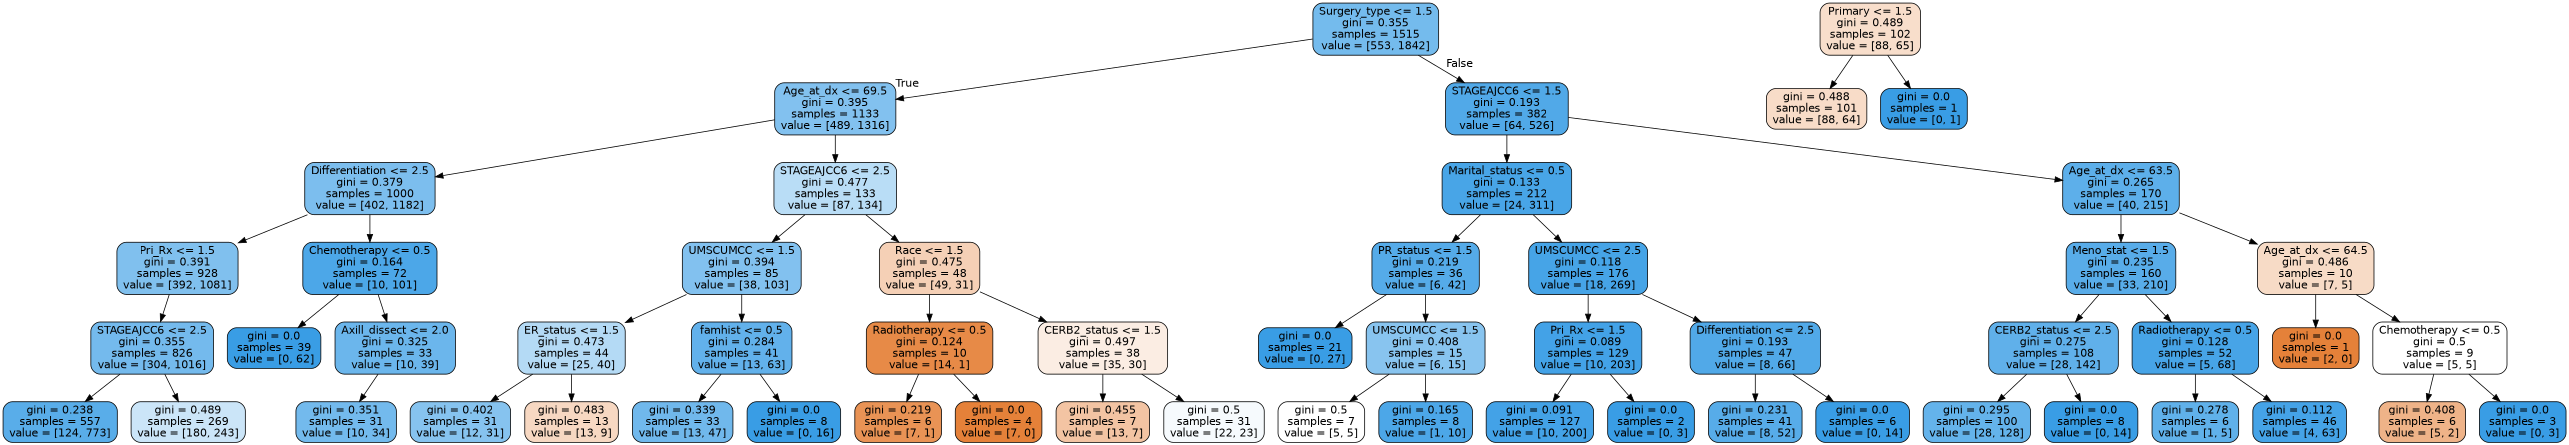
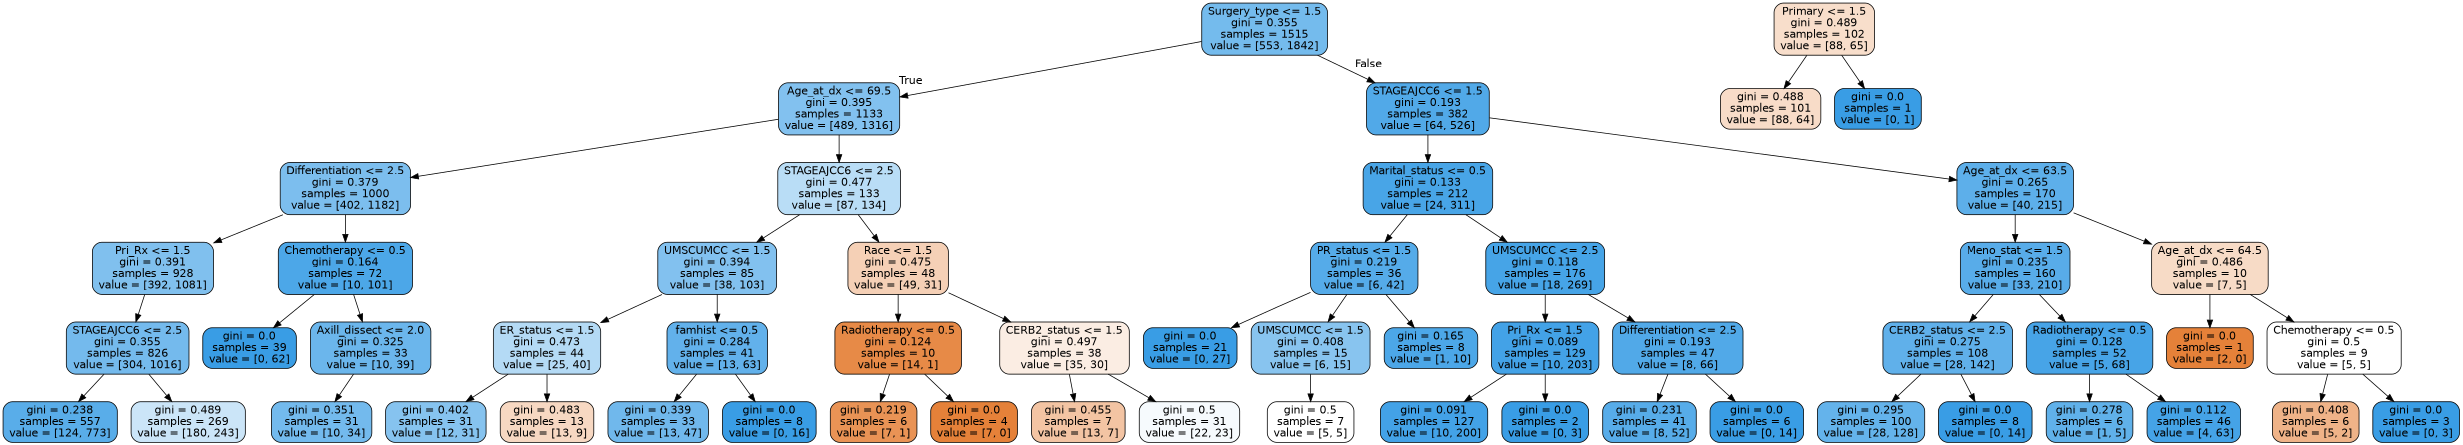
  digraph {
    node [color=black fillcolor="#399de5ff" fontname=helvetica shape=box style="filled, rounded"]
    edge [fontname=helvetica]
    n1 [fillcolor="#399de5b2" label="Surgery_type <= 1.5\ngini = 0.355\nsamples = 1515\nvalue = [553, 1842]"]
    n2 [fillcolor="#399de5a0" label="Age_at_dx <= 69.5\ngini = 0.395\nsamples = 1133\nvalue = [489, 1316]"]
    n3 [fillcolor="#399de5e0" label="STAGEAJCC6 <= 1.5\ngini = 0.193\nsamples = 382\nvalue = [64, 526]"]
    n4 [fillcolor="#399de5a8" label="Differentiation <= 2.5\ngini = 0.379\nsamples = 1000\nvalue = [402, 1182]"]
    n5 [fillcolor="#399de559" label="STAGEAJCC6 <= 2.5\ngini = 0.477\nsamples = 133\nvalue = [87, 134]"]
    n6 [fillcolor="#399de5eb" label="Marital_status <= 0.5\ngini = 0.133\nsamples = 212\nvalue = [24, 311]"]
    n7 [fillcolor="#399de5d0" label="Age_at_dx <= 63.5\ngini = 0.265\nsamples = 170\nvalue = [40, 215]"]
    n8 [fillcolor="#399de5a3" label="Pri_Rx <= 1.5\ngini = 0.391\nsamples = 928\nvalue = [392, 1081]"]
    n9 [fillcolor="#399de5e6" label="Chemotherapy <= 0.5\ngini = 0.164\nsamples = 72\nvalue = [10, 101]"]
    n10 [fillcolor="#399de5a1" label="UMSCUMCC <= 1.5\ngini = 0.394\nsamples = 85\nvalue = [38, 103]"]
    n11 [fillcolor="#e581395e" label="Race <= 1.5\ngini = 0.475\nsamples = 48\nvalue = [49, 31]"]
    n12 [fillcolor="#399de5b3" label="STAGEAJCC6 <= 2.5\ngini = 0.355\nsamples = 826\nvalue = [304, 1016]"]
    n13 [label="gini = 0.0\nsamples = 39\nvalue = [0, 62]"]
    n14 [fillcolor="#399de5be" label="Axill_dissect <= 2.0\ngini = 0.325\nsamples = 33\nvalue = [10, 39]"]
    n15 [fillcolor="#399de5d6" label="gini = 0.238\nsamples = 557\nvalue = [124, 773]"]
    n16 [fillcolor="#399de542" label="gini = 0.489\nsamples = 269\nvalue = [180, 243]"]
    n17 [fillcolor="#e5813943" label="Primary <= 1.5\ngini = 0.489\nsamples = 102\nvalue = [88, 65]"]
    n18 [fillcolor="#e5813946" label="gini = 0.488\nsamples = 101\nvalue = [88, 64]"]
    n19 [label="gini = 0.0\nsamples = 1\nvalue = [0, 1]"]
    n20 [fillcolor="#399de5b4" label="gini = 0.351\nsamples = 31\nvalue = [10, 34]"]
    n21 [fillcolor="#399de560" label="ER_status <= 1.5\ngini = 0.473\nsamples = 44\nvalue = [25, 40]"]
    n22 [fillcolor="#399de5ca" label="famhist <= 0.5\ngini = 0.284\nsamples = 41\nvalue = [13, 63]"]
    n23 [fillcolor="#e58139ed" label="Radiotherapy <= 0.5\ngini = 0.124\nsamples = 10\nvalue = [14, 1]"]
    n24 [fillcolor="#e5813924" label="CERB2_status <= 1.5\ngini = 0.497\nsamples = 38\nvalue = [35, 30]"]
    n25 [fillcolor="#399de59c" label="gini = 0.402\nsamples = 31\nvalue = [12, 31]"]
    n26 [fillcolor="#e581394e" label="gini = 0.483\nsamples = 13\nvalue = [13, 9]"]
    n27 [fillcolor="#399de5b8" label="gini = 0.339\nsamples = 33\nvalue = [13, 47]"]
    n28 [label="gini = 0.0\nsamples = 8\nvalue = [0, 16]"]
    n29 [fillcolor="#e58139db" label="gini = 0.219\nsamples = 6\nvalue = [7, 1]"]
    n30 [fillcolor="#e58139ff" label="gini = 0.0\nsamples = 4\nvalue = [7, 0]"]
    n31 [fillcolor="#e5813976" label="gini = 0.455\nsamples = 7\nvalue = [13, 7]"]
    n32 [fillcolor="#399de50b" label="gini = 0.5\nsamples = 31\nvalue = [22, 23]"]
    n33 [fillcolor="#399de5db" label="PR_status <= 1.5\ngini = 0.219\nsamples = 36\nvalue = [6, 42]"]
    n34 [fillcolor="#399de5ee" label="UMSCUMCC <= 2.5\ngini = 0.118\nsamples = 176\nvalue = [18, 269]"]
    n35 [fillcolor="#399de5d7" label="Meno_stat <= 1.5\ngini = 0.235\nsamples = 160\nvalue = [33, 210]"]
    n36 [fillcolor="#e5813949" label="Age_at_dx <= 64.5\ngini = 0.486\nsamples = 10\nvalue = [7, 5]"]
    n37 [label="gini = 0.0\nsamples = 21\nvalue = [0, 27]"]
    n38 [fillcolor="#399de599" label="UMSCUMCC <= 1.5\ngini = 0.408\nsamples = 15\nvalue = [6, 15]"]
    n39 [fillcolor="#399de5f2" label="Pri_Rx <= 1.5\ngini = 0.089\nsamples = 129\nvalue = [10, 203]"]
    n40 [fillcolor="#399de5e0" label="Differentiation <= 2.5\ngini = 0.193\nsamples = 47\nvalue = [8, 66]"]
    n41 [fillcolor="#e5813900" label="gini = 0.5\nsamples = 7\nvalue = [5, 5]"]
    n42 [fillcolor="#399de5e6" label="gini = 0.165\nsamples = 8\nvalue = [1, 10]"]
    n43 [fillcolor="#399de5f2" label="gini = 0.091\nsamples = 127\nvalue = [10, 200]"]
    n44 [label="gini = 0.0\nsamples = 2\nvalue = [0, 3]"]
    n45 [fillcolor="#399de5d8" label="gini = 0.231\nsamples = 41\nvalue = [8, 52]"]
    n46 [label="gini = 0.0\nsamples = 6\nvalue = [0, 14]"]
    n47 [fillcolor="#399de5cd" label="CERB2_status <= 2.5\ngini = 0.275\nsamples = 108\nvalue = [28, 142]"]
    n48 [fillcolor="#399de5ec" label="Radiotherapy <= 0.5\ngini = 0.128\nsamples = 52\nvalue = [5, 68]"]
    n49 [fillcolor="#e58139ff" label="gini = 0.0\nsamples = 1\nvalue = [2, 0]"]
    n50 [fillcolor="#e5813900" label="Chemotherapy <= 0.5\ngini = 0.5\nsamples = 9\nvalue = [5, 5]"]
    n51 [fillcolor="#399de5c7" label="gini = 0.295\nsamples = 100\nvalue = [28, 128]"]
    n52 [label="gini = 0.0\nsamples = 8\nvalue = [0, 14]"]
    n53 [fillcolor="#399de5cc" label="gini = 0.278\nsamples = 6\nvalue = [1, 5]"]
    n54 [fillcolor="#399de5ef" label="gini = 0.112\nsamples = 46\nvalue = [4, 63]"]
    n55 [fillcolor="#e5813999" label="gini = 0.408\nsamples = 6\nvalue = [5, 2]"]
    n56 [label="gini = 0.0\nsamples = 3\nvalue = [0, 3]"]
    n1 -> n2 [headlabel=True labelangle=45 labeldistance=2.5]
    n1 -> n3 [headlabel=False labelangle=-45 labeldistance=2.5]
    n2 -> n4
    n2 -> n5
    n3 -> n6
    n3 -> n7
    n4 -> n8
    n4 -> n9
    n5 -> n10
    n5 -> n11
    n6 -> n33
    n6 -> n34
    n7 -> n35
    n7 -> n36
    n8 -> n12
    n9 -> n13
    n9 -> n14
    n10 -> n21
    n10 -> n22
    n11 -> n23
    n11 -> n24
    n12 -> n15
    n12 -> n16
    n14 -> n20
    n17 -> n18
    n17 -> n19
    n21 -> n25
    n21 -> n26
    n22 -> n27
    n22 -> n28
    n23 -> n29
    n23 -> n30
    n24 -> n31
    n24 -> n32
    n33 -> n37
    n33 -> n38
    n34 -> n39
    n34 -> n40
    n35 -> n47
    n35 -> n48
    n36 -> n49
    n36 -> n50
    n38 -> n41
-   n38 -> n42
+   n33 -> n42
    n39 -> n43
    n39 -> n44
    n40 -> n45
    n40 -> n46
    n47 -> n51
    n47 -> n52
    n48 -> n53
    n48 -> n54
    n50 -> n55
    n50 -> n56
  }
